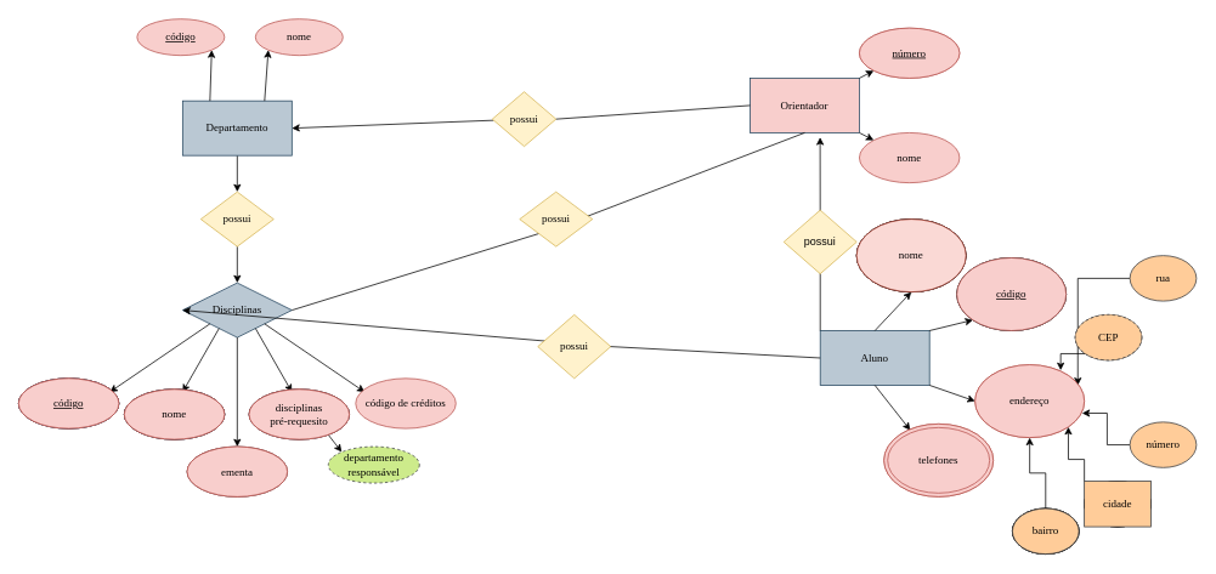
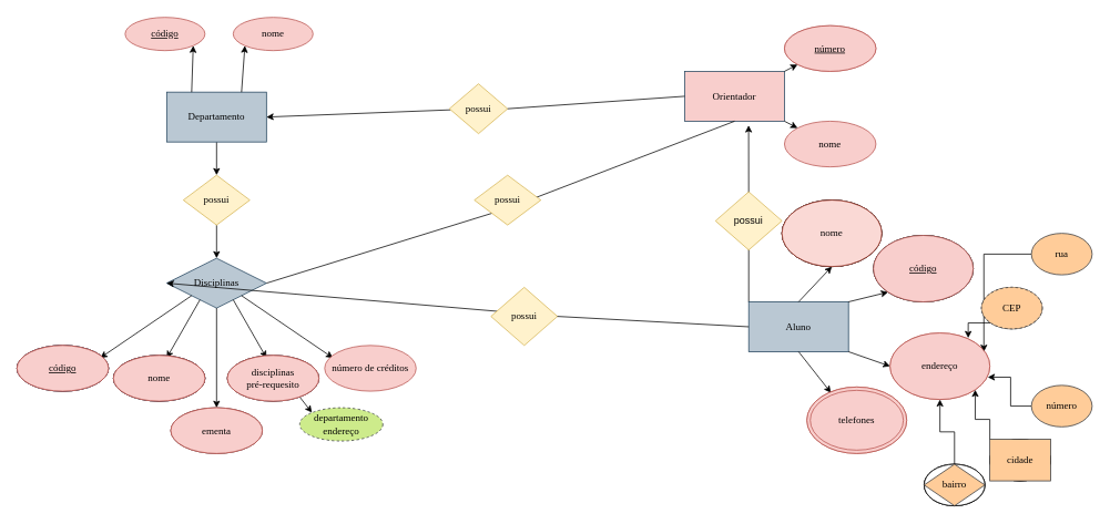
  <mxCell id="0" />
  <mxCell id="1" parent="0" />
  <mxCell id="2" value="nome" style="ellipse;whiteSpace=wrap;html=1;fontFamily=Lucida Console;fillColor=#f8cecc;strokeColor=#b85450;" vertex="1" parent="1"><mxGeometry x="940" y="240" width="120" height="80" as="geometry" /></mxCell>
  <mxCell id="3" value="" style="edgeStyle=orthogonalEdgeStyle;rounded=0;orthogonalLoop=1;jettySize=auto;html=1;fontFamily=Lucida Console;" edge="1" parent="1" source="4" target="9"><mxGeometry relative="1" as="geometry" /></mxCell>
  <mxCell id="4" value="Departamento" style="rounded=0;whiteSpace=wrap;html=1;fillColor=#bac8d3;strokeColor=#23445d;fontFamily=Lucida Console;" vertex="1" parent="1"><mxGeometry x="200" y="110" width="120" height="60" as="geometry" /></mxCell>
  <mxCell id="5" value="código" style="ellipse;whiteSpace=wrap;html=1;align=center;fontStyle=4;fontFamily=Lucida Console;fillColor=#f8cecc;strokeColor=#b85450;" vertex="1" parent="1"><mxGeometry x="150" y="20" width="96" height="40" as="geometry" /></mxCell>
  <mxCell id="6" value="" style="endArrow=classic;html=1;rounded=0;fontFamily=Lucida Console;entryX=0;entryY=1;entryDx=0;entryDy=0;" edge="1" parent="1" target="7"><mxGeometry width="50" height="50" relative="1" as="geometry"><mxPoint x="290" y="110" as="sourcePoint" /><mxPoint x="310" y="50" as="targetPoint" /><Array as="points" /></mxGeometry></mxCell>
  <mxCell id="7" value="nome" style="ellipse;whiteSpace=wrap;html=1;fontFamily=Lucida Console;fillColor=#f8cecc;strokeColor=#b85450;rounded=0;" vertex="1" parent="1"><mxGeometry x="280" y="20" width="96" height="40" as="geometry" /></mxCell>
  <mxCell id="8" value="" style="edgeStyle=orthogonalEdgeStyle;rounded=0;orthogonalLoop=1;jettySize=auto;html=1;fontFamily=Lucida Console;" edge="1" parent="1" source="9" target="10"><mxGeometry relative="1" as="geometry" /></mxCell>
  <mxCell id="9" value="possui" style="rhombus;whiteSpace=wrap;html=1;fontFamily=Lucida Console;fillColor=#fff2cc;strokeColor=#d6b656;rounded=0;" vertex="1" parent="1"><mxGeometry x="220" y="210" width="80" height="60" as="geometry" /></mxCell>
  <mxCell id="10" value="Disciplinas" style="rhombus;whiteSpace=wrap;html=1;fontFamily=Lucida Console;fillColor=#bac8d3;strokeColor=#23445d;" vertex="1" parent="1"><mxGeometry x="200" y="310" width="120" height="60" as="geometry" /></mxCell>
  <mxCell id="11" value="" style="endArrow=classic;html=1;rounded=0;fontFamily=Lucida Console;exitX=0.75;exitY=1;exitDx=0;exitDy=0;" edge="1" parent="1" source="10"><mxGeometry width="50" height="50" relative="1" as="geometry"><mxPoint x="314" y="340" as="sourcePoint" /><mxPoint x="320" y="430" as="targetPoint" /></mxGeometry></mxCell>
  <mxCell id="12" value="" style="endArrow=classic;html=1;rounded=0;fontFamily=Lucida Console;exitX=0.5;exitY=1;exitDx=0;exitDy=0;" edge="1" parent="1" source="10"><mxGeometry width="50" height="50" relative="1" as="geometry"><mxPoint x="254" y="430" as="sourcePoint" /><mxPoint x="260" y="490" as="targetPoint" /></mxGeometry></mxCell>
  <mxCell id="13" value="" style="endArrow=classic;html=1;rounded=0;fontFamily=Lucida Console;exitX=0.25;exitY=1;exitDx=0;exitDy=0;" edge="1" parent="1" source="10"><mxGeometry width="50" height="50" relative="1" as="geometry"><mxPoint x="180" y="455" as="sourcePoint" /><mxPoint x="200" y="430" as="targetPoint" /></mxGeometry></mxCell>
  <mxCell id="14" value="" style="endArrow=classic;html=1;rounded=0;fontFamily=Lucida Console;exitX=0;exitY=1;exitDx=0;exitDy=0;" edge="1" parent="1" source="10"><mxGeometry width="50" height="50" relative="1" as="geometry"><mxPoint x="130" y="430" as="sourcePoint" /><mxPoint x="120" y="430" as="targetPoint" /></mxGeometry></mxCell>
  <mxCell id="15" value="" style="endArrow=classic;html=1;rounded=0;fontFamily=Lucida Console;exitX=1;exitY=1;exitDx=0;exitDy=0;" edge="1" parent="1" source="10"><mxGeometry width="50" height="50" relative="1" as="geometry"><mxPoint x="80" y="340" as="sourcePoint" /><mxPoint x="400" y="430" as="targetPoint" /></mxGeometry></mxCell>
  <mxCell id="16" value="" style="endArrow=classic;html=1;rounded=0;fontFamily=Lucida Console;exitX=0.25;exitY=0;exitDx=0;exitDy=0;entryX=1;entryY=1;entryDx=0;entryDy=0;" edge="1" parent="1" source="4" target="5"><mxGeometry width="50" height="50" relative="1" as="geometry"><mxPoint x="200" y="110" as="sourcePoint" /><mxPoint x="250" y="60" as="targetPoint" /></mxGeometry></mxCell>
  <mxCell id="17" value="código" style="ellipse;whiteSpace=wrap;html=1;fontFamily=Lucida Console;fillColor=#bac8d3;strokeColor=#23445d;" vertex="1" parent="1"><mxGeometry x="20" y="415" width="110" height="55" as="geometry" /></mxCell>
  <mxCell id="18" value="nome" style="ellipse;whiteSpace=wrap;html=1;fontFamily=Lucida Console;fillColor=#bac8d3;strokeColor=#23445d;" vertex="1" parent="1"><mxGeometry x="136" y="427" width="110" height="55" as="geometry" /></mxCell>
  <mxCell id="19" value="ementa" style="ellipse;whiteSpace=wrap;html=1;fontFamily=Lucida Console;fillColor=#bac8d3;strokeColor=#23445d;" vertex="1" parent="1"><mxGeometry x="205" y="490" width="110" height="55" as="geometry" /></mxCell>
  <mxCell id="20" value="disciplinas&lt;br&gt;pré-requesito" style="ellipse;whiteSpace=wrap;html=1;fontFamily=Lucida Console;fillColor=#bac8d3;strokeColor=#23445d;" vertex="1" parent="1"><mxGeometry x="273" y="427" width="110" height="55" as="geometry" /></mxCell>
- <mxCell id="21" value="código de créditos" style="ellipse;whiteSpace=wrap;html=1;fontFamily=Lucida Console;fillColor=#f8cecc;strokeColor=#b85450;" vertex="1" parent="1"><mxGeometry x="390" y="415" width="110" height="55" as="geometry" /></mxCell>
- <mxCell id="22" value="departamento responsável" style="ellipse;whiteSpace=wrap;html=1;align=center;dashed=1;fontFamily=Lucida Console;fillColor=#cdeb8b;strokeColor=#36393d;" vertex="1" parent="1"><mxGeometry x="360" y="490" width="100" height="40" as="geometry" /></mxCell>
+ <mxCell id="21" value="número de créditos" style="ellipse;whiteSpace=wrap;html=1;fontFamily=Lucida Console;fillColor=#f8cecc;strokeColor=#b85450;" vertex="1" parent="1"><mxGeometry x="390" y="415" width="110" height="55" as="geometry" /></mxCell>
+ <mxCell id="22" value="departamento endereço" style="ellipse;whiteSpace=wrap;html=1;align=center;dashed=1;fontFamily=Lucida Console;fillColor=#cdeb8b;strokeColor=#36393d;" vertex="1" parent="1"><mxGeometry x="360" y="490" width="100" height="40" as="geometry" /></mxCell>
  <mxCell id="23" value="" style="endArrow=classic;html=1;rounded=0;fontFamily=Lucida Console;entryX=0;entryY=0;entryDx=0;entryDy=0;" edge="1" parent="1" target="22"><mxGeometry width="50" height="50" relative="1" as="geometry"><mxPoint x="360" y="477" as="sourcePoint" /><mxPoint x="410" y="427" as="targetPoint" /></mxGeometry></mxCell>
  <mxCell id="24" value="Orientador" style="rounded=0;whiteSpace=wrap;html=1;fontFamily=Lucida Console;fillColor=#f8cecc;strokeColor=#23445d;" vertex="1" parent="1"><mxGeometry x="823" y="85" width="120" height="60" as="geometry" /></mxCell>
  <mxCell id="25" value="número" style="ellipse;whiteSpace=wrap;html=1;align=center;fontStyle=4;fontFamily=Lucida Console;fillColor=#f8cecc;strokeColor=#b85450;" vertex="1" parent="1"><mxGeometry x="943" y="30" width="110" height="55" as="geometry" /></mxCell>
  <mxCell id="26" value="nome" style="ellipse;whiteSpace=wrap;html=1;fontFamily=Lucida Console;fillColor=#f8cecc;strokeColor=#b85450;" vertex="1" parent="1"><mxGeometry x="943" y="145" width="110" height="55" as="geometry" /></mxCell>
  <mxCell id="27" value="" style="endArrow=classic;html=1;rounded=0;fontFamily=Lucida Console;startArrow=none;" edge="1" parent="1" source="42"><mxGeometry width="50" height="50" relative="1" as="geometry"><mxPoint x="480" y="140" as="sourcePoint" /><mxPoint x="320" y="140" as="targetPoint" /></mxGeometry></mxCell>
  <mxCell id="28" value="" style="endArrow=classic;html=1;rounded=0;fontFamily=Lucida Console;entryX=0;entryY=0;entryDx=0;entryDy=0;exitX=1;exitY=1;exitDx=0;exitDy=0;" edge="1" parent="1" source="24" target="26"><mxGeometry width="50" height="50" relative="1" as="geometry"><mxPoint x="823" y="85" as="sourcePoint" /><mxPoint x="873" y="35" as="targetPoint" /></mxGeometry></mxCell>
  <mxCell id="29" value="" style="endArrow=none;html=1;rounded=0;fontFamily=Lucida Console;entryX=1;entryY=0.5;entryDx=0;entryDy=0;exitX=0.5;exitY=1;exitDx=0;exitDy=0;" edge="1" parent="1" source="24" target="10"><mxGeometry width="50" height="50" relative="1" as="geometry"><mxPoint x="540" y="170" as="sourcePoint" /><mxPoint x="562.228" y="185.415" as="targetPoint" /><Array as="points"><mxPoint x="610" y="250" /></Array></mxGeometry></mxCell>
  <mxCell id="30" value="" style="endArrow=classic;html=1;rounded=0;fontFamily=Lucida Console;entryX=0;entryY=1;entryDx=0;entryDy=0;" edge="1" parent="1" target="25"><mxGeometry width="50" height="50" relative="1" as="geometry"><mxPoint x="943" y="85" as="sourcePoint" /><mxPoint x="963" y="65" as="targetPoint" /></mxGeometry></mxCell>
  <mxCell id="31" value="código" style="ellipse;whiteSpace=wrap;html=1;fontFamily=Lucida Console;fillColor=#bac8d3;strokeColor=#23445d;" vertex="1" parent="1"><mxGeometry x="20" y="415" width="110" height="55" as="geometry" /></mxCell>
  <mxCell id="32" value="nome" style="ellipse;whiteSpace=wrap;html=1;fontFamily=Lucida Console;fillColor=#bac8d3;strokeColor=#23445d;" vertex="1" parent="1"><mxGeometry x="136" y="427" width="110" height="55" as="geometry" /></mxCell>
  <mxCell id="33" value="código" style="ellipse;whiteSpace=wrap;html=1;fontFamily=Lucida Console;fillColor=#bac8d3;strokeColor=#23445d;" vertex="1" parent="1"><mxGeometry x="20" y="415" width="110" height="55" as="geometry" /></mxCell>
  <mxCell id="34" value="nome" style="ellipse;whiteSpace=wrap;html=1;fontFamily=Lucida Console;fillColor=#bac8d3;strokeColor=#23445d;" vertex="1" parent="1"><mxGeometry x="136" y="427" width="110" height="55" as="geometry" /></mxCell>
  <mxCell id="35" value="disciplinas&lt;br&gt;pré-requesito" style="ellipse;whiteSpace=wrap;html=1;fontFamily=Lucida Console;fillColor=#bac8d3;strokeColor=#23445d;" vertex="1" parent="1"><mxGeometry x="273" y="427" width="110" height="55" as="geometry" /></mxCell>
  <mxCell id="36" value="código" style="ellipse;whiteSpace=wrap;html=1;align=center;fontStyle=4;fontFamily=Lucida Console;fillColor=#f8cecc;strokeColor=#b85450;" vertex="1" parent="1"><mxGeometry x="20" y="415" width="110" height="55" as="geometry" /></mxCell>
  <mxCell id="37" value="nome" style="ellipse;whiteSpace=wrap;html=1;fontFamily=Lucida Console;fillColor=#fad9d5;strokeColor=#ae4132;" vertex="1" parent="1"><mxGeometry x="136" y="427" width="110" height="55" as="geometry" /></mxCell>
  <mxCell id="38" value="disciplinas&lt;br&gt;pré-requesito" style="ellipse;whiteSpace=wrap;html=1;fontFamily=Lucida Console;fillColor=#fad9d5;strokeColor=#ae4132;" vertex="1" parent="1"><mxGeometry x="273" y="427" width="110" height="55" as="geometry" /></mxCell>
  <mxCell id="39" value="ementa" style="ellipse;whiteSpace=wrap;html=1;fontFamily=Lucida Console;fillColor=#fad9d5;strokeColor=#ae4132;" vertex="1" parent="1"><mxGeometry x="205" y="490" width="110" height="55" as="geometry" /></mxCell>
  <mxCell id="40" style="edgeStyle=orthogonalEdgeStyle;rounded=0;orthogonalLoop=1;jettySize=auto;html=1;exitX=0;exitY=0;exitDx=0;exitDy=0;fontFamily=Helvetica;fontSize=12;fontColor=default;" edge="1" parent="1" source="41"><mxGeometry relative="1" as="geometry"><mxPoint x="899.882" y="150" as="targetPoint" /><Array as="points"><mxPoint x="900" y="260" /><mxPoint x="900" y="260" /></Array></mxGeometry></mxCell>
  <mxCell id="41" value="Aluno" style="rounded=0;whiteSpace=wrap;html=1;fontFamily=Lucida Console;fillColor=#bac8d3;strokeColor=#23445d;" vertex="1" parent="1"><mxGeometry x="900" y="362.5" width="120" height="60" as="geometry" /></mxCell>
  <mxCell id="42" value="possui" style="rhombus;whiteSpace=wrap;html=1;fontFamily=Lucida Console;fillColor=#fff2cc;strokeColor=#d6b656;" vertex="1" parent="1"><mxGeometry x="540" y="100" width="70" height="60" as="geometry" /></mxCell>
  <mxCell id="43" value="" style="endArrow=none;html=1;rounded=0;fontFamily=Lucida Console;entryX=1;entryY=0.5;entryDx=0;entryDy=0;" edge="1" parent="1" target="42"><mxGeometry width="50" height="50" relative="1" as="geometry"><mxPoint x="823" y="115" as="sourcePoint" /><mxPoint x="783" y="115" as="targetPoint" /></mxGeometry></mxCell>
  <mxCell id="44" value="possui" style="rhombus;whiteSpace=wrap;html=1;fontFamily=Lucida Console;fillColor=#fff2cc;strokeColor=#d6b656;" vertex="1" parent="1"><mxGeometry x="570" y="210" width="80" height="60" as="geometry" /></mxCell>
  <mxCell id="45" value="" style="endArrow=classic;html=1;rounded=0;fontFamily=Lucida Console;entryX=0;entryY=0.5;entryDx=0;entryDy=0;exitX=1;exitY=0.5;exitDx=0;exitDy=0;startArrow=none;" edge="1" parent="1" source="75" target="10"><mxGeometry width="50" height="50" relative="1" as="geometry"><mxPoint x="60" y="270" as="sourcePoint" /><mxPoint x="110" y="220" as="targetPoint" /></mxGeometry></mxCell>
  <mxCell id="46" value="" style="ellipse;whiteSpace=wrap;html=1;fontFamily=Lucida Console;" vertex="1" parent="1"><mxGeometry x="940" y="240" width="120" height="80" as="geometry" /></mxCell>
  <mxCell id="47" value="" style="ellipse;whiteSpace=wrap;html=1;fontFamily=Lucida Console;" vertex="1" parent="1"><mxGeometry x="1050" y="282.5" width="120" height="80" as="geometry" /></mxCell>
  <mxCell id="48" value="endereço" style="ellipse;whiteSpace=wrap;html=1;fontFamily=Lucida Console;fillColor=#fad9d5;strokeColor=#ae4132;" vertex="1" parent="1"><mxGeometry x="1070" y="400" width="120" height="80" as="geometry" /></mxCell>
  <mxCell id="49" value="" style="endArrow=classic;html=1;rounded=0;fontFamily=Lucida Console;exitX=1;exitY=1;exitDx=0;exitDy=0;entryX=0;entryY=0.5;entryDx=0;entryDy=0;" edge="1" parent="1" source="41" target="78"><mxGeometry width="50" height="50" relative="1" as="geometry"><mxPoint x="1400" y="452.5" as="sourcePoint" /><mxPoint x="1070" y="442.5" as="targetPoint" /></mxGeometry></mxCell>
  <mxCell id="50" value="" style="endArrow=classic;html=1;rounded=0;fontFamily=Lucida Console;entryX=0;entryY=1;entryDx=0;entryDy=0;exitX=1;exitY=0;exitDx=0;exitDy=0;" edge="1" parent="1" source="41" target="56"><mxGeometry width="50" height="50" relative="1" as="geometry"><mxPoint x="1180" y="352.5" as="sourcePoint" /><mxPoint x="1230" y="302.5" as="targetPoint" /><Array as="points" /></mxGeometry></mxCell>
  <mxCell id="51" value="" style="endArrow=classic;html=1;rounded=0;fontFamily=Lucida Console;entryX=0.5;entryY=1;entryDx=0;entryDy=0;" edge="1" parent="1" target="46"><mxGeometry width="50" height="50" relative="1" as="geometry"><mxPoint x="960" y="362.5" as="sourcePoint" /><mxPoint x="1010" y="312.5" as="targetPoint" /></mxGeometry></mxCell>
  <mxCell id="52" value="" style="endArrow=classic;html=1;rounded=0;fontFamily=Lucida Console;entryX=0.241;entryY=0.087;entryDx=0;entryDy=0;entryPerimeter=0;" edge="1" parent="1" target="79"><mxGeometry width="50" height="50" relative="1" as="geometry"><mxPoint x="960" y="422.5" as="sourcePoint" /><mxPoint x="970" y="442.5" as="targetPoint" /></mxGeometry></mxCell>
  <mxCell id="53" value="" style="ellipse;whiteSpace=wrap;html=1;fontFamily=Lucida Console;" vertex="1" parent="1"><mxGeometry x="940" y="240" width="120" height="80" as="geometry" /></mxCell>
  <mxCell id="54" value="" style="ellipse;whiteSpace=wrap;html=1;fontFamily=Lucida Console;" vertex="1" parent="1"><mxGeometry x="1050" y="282.5" width="120" height="80" as="geometry" /></mxCell>
  <mxCell id="55" value="nome" style="ellipse;whiteSpace=wrap;html=1;fontFamily=Lucida Console;fillColor=#fad9d5;strokeColor=#ae4132;" vertex="1" parent="1"><mxGeometry x="940" y="240" width="120" height="80" as="geometry" /></mxCell>
  <mxCell id="56" value="código" style="ellipse;whiteSpace=wrap;html=1;align=center;fontStyle=4;fontFamily=Lucida Console;fillColor=#f8cecc;strokeColor=#b85450;" vertex="1" parent="1"><mxGeometry x="1050" y="282.5" width="120" height="80" as="geometry" /></mxCell>
  <mxCell id="57" value="telefones" style="ellipse;shape=doubleEllipse;whiteSpace=wrap;html=1;fontFamily=Lucida Console;fillColor=#fad9d5;strokeColor=#ae4132;" vertex="1" parent="1"><mxGeometry x="970" y="465" width="120" height="80" as="geometry" /></mxCell>
  <mxCell id="58" value="" style="ellipse;whiteSpace=wrap;html=1;fontFamily=Lucida Console;" vertex="1" parent="1"><mxGeometry x="1190" y="528" width="73" height="50" as="geometry" /></mxCell>
  <mxCell id="59" value="" style="ellipse;whiteSpace=wrap;html=1;fontFamily=Lucida Console;" vertex="1" parent="1"><mxGeometry x="1180" y="345" width="73" height="50" as="geometry" /></mxCell>
  <mxCell id="60" value="" style="ellipse;whiteSpace=wrap;html=1;fontFamily=Lucida Console;" vertex="1" parent="1"><mxGeometry x="1111" y="558" width="73" height="50" as="geometry" /></mxCell>
  <mxCell id="61" style="edgeStyle=orthogonalEdgeStyle;rounded=0;orthogonalLoop=1;jettySize=auto;html=1;exitX=0;exitY=0.5;exitDx=0;exitDy=0;entryX=0.94;entryY=0.282;entryDx=0;entryDy=0;entryPerimeter=0;fontFamily=Helvetica;fontSize=12;fontColor=default;" edge="1" parent="1" source="62" target="78"><mxGeometry relative="1" as="geometry" /></mxCell>
  <mxCell id="62" value="rua" style="ellipse;whiteSpace=wrap;html=1;fontFamily=Lucida Console;fillColor=#ffcc99;strokeColor=#36393d;" vertex="1" parent="1"><mxGeometry x="1240" y="280" width="73" height="50" as="geometry" /></mxCell>
  <mxCell id="63" style="edgeStyle=orthogonalEdgeStyle;rounded=0;orthogonalLoop=1;jettySize=auto;html=1;exitX=0;exitY=0.5;exitDx=0;exitDy=0;entryX=0.979;entryY=0.665;entryDx=0;entryDy=0;entryPerimeter=0;fontFamily=Helvetica;fontSize=12;fontColor=default;" edge="1" parent="1" source="64" target="78"><mxGeometry relative="1" as="geometry" /></mxCell>
  <mxCell id="64" value="número" style="ellipse;whiteSpace=wrap;html=1;fontFamily=Lucida Console;fillColor=#ffcc99;strokeColor=#36393d;" vertex="1" parent="1"><mxGeometry x="1240" y="463" width="73" height="50" as="geometry" /></mxCell>
  <mxCell id="65" value="" style="ellipse;whiteSpace=wrap;html=1;fontFamily=Lucida Console;" vertex="1" parent="1"><mxGeometry x="1190" y="528" width="73" height="50" as="geometry" /></mxCell>
  <mxCell id="66" value="" style="ellipse;whiteSpace=wrap;html=1;fontFamily=Lucida Console;" vertex="1" parent="1"><mxGeometry x="1111" y="558" width="73" height="50" as="geometry" /></mxCell>
  <mxCell id="67" value="" style="ellipse;whiteSpace=wrap;html=1;fontFamily=Lucida Console;" vertex="1" parent="1"><mxGeometry x="1190" y="528" width="73" height="50" as="geometry" /></mxCell>
  <mxCell id="68" value="" style="ellipse;whiteSpace=wrap;html=1;fontFamily=Lucida Console;" vertex="1" parent="1"><mxGeometry x="1111" y="558" width="73" height="50" as="geometry" /></mxCell>
  <mxCell id="69" style="edgeStyle=orthogonalEdgeStyle;rounded=0;orthogonalLoop=1;jettySize=auto;html=1;exitX=0;exitY=0;exitDx=0;exitDy=0;entryX=1;entryY=1;entryDx=0;entryDy=0;fontFamily=Helvetica;fontSize=12;fontColor=default;" edge="1" parent="1" source="70" target="78"><mxGeometry relative="1" as="geometry" /></mxCell>
  <mxCell id="70" value="cidade" style="whiteSpace=wrap;html=1;fontFamily=Lucida Console;fillColor=#ffcc99;strokeColor=#36393d;rounded=0;" vertex="1" parent="1"><mxGeometry x="1190" y="528" width="73" height="50" as="geometry" /></mxCell>
  <mxCell id="71" style="edgeStyle=orthogonalEdgeStyle;rounded=0;orthogonalLoop=1;jettySize=auto;html=1;exitX=0.5;exitY=0;exitDx=0;exitDy=0;entryX=0.5;entryY=1;entryDx=0;entryDy=0;fontFamily=Helvetica;fontSize=12;fontColor=default;" edge="1" parent="1" source="72" target="78"><mxGeometry relative="1" as="geometry" /></mxCell>
- <mxCell id="72" value="bairro" style="ellipse;whiteSpace=wrap;html=1;fontFamily=Lucida Console;fillColor=#ffcc99;strokeColor=#36393d;" vertex="1" parent="1"><mxGeometry x="1111" y="558" width="73" height="50" as="geometry" /></mxCell>
+ <mxCell id="72" value="bairro" style="rhombus;whiteSpace=wrap;html=1;fontFamily=Lucida Console;fillColor=#ffcc99;strokeColor=#36393d;" vertex="1" parent="1"><mxGeometry x="1111" y="558" width="73" height="50" as="geometry" /></mxCell>
  <mxCell id="73" style="edgeStyle=orthogonalEdgeStyle;rounded=0;orthogonalLoop=1;jettySize=auto;html=1;exitX=0;exitY=1;exitDx=0;exitDy=0;entryX=0.783;entryY=0.076;entryDx=0;entryDy=0;entryPerimeter=0;fontFamily=Helvetica;fontSize=12;fontColor=default;" edge="1" parent="1" source="74" target="78"><mxGeometry relative="1" as="geometry" /></mxCell>
  <mxCell id="74" value="CEP" style="ellipse;whiteSpace=wrap;html=1;fontFamily=Lucida Console;fillColor=#ffcc99;strokeColor=#36393d;dashed=1;" vertex="1" parent="1"><mxGeometry x="1180" y="345" width="73" height="50" as="geometry" /></mxCell>
  <mxCell id="75" value="possui" style="rhombus;whiteSpace=wrap;html=1;fontFamily=Lucida Console;fillColor=#fff2cc;strokeColor=#d6b656;" vertex="1" parent="1"><mxGeometry x="590" y="345" width="80" height="70" as="geometry" /></mxCell>
  <mxCell id="76" value="" style="endArrow=none;html=1;rounded=0;fontFamily=Lucida Console;entryX=1;entryY=0.5;entryDx=0;entryDy=0;exitX=0;exitY=0.5;exitDx=0;exitDy=0;" edge="1" parent="1" source="41" target="75"><mxGeometry width="50" height="50" relative="1" as="geometry"><mxPoint x="730" y="430" as="sourcePoint" /><mxPoint x="200" y="340" as="targetPoint" /></mxGeometry></mxCell>
  <mxCell id="77" value="número" style="ellipse;whiteSpace=wrap;html=1;align=center;fontStyle=4;fontFamily=Lucida Console;fillColor=#f8cecc;strokeColor=#b85450;" vertex="1" parent="1"><mxGeometry x="943" y="30" width="110" height="55" as="geometry" /></mxCell>
  <mxCell id="78" value="endereço" style="ellipse;whiteSpace=wrap;html=1;fontFamily=Lucida Console;fillColor=#f8cecc;strokeColor=#b85450;" vertex="1" parent="1"><mxGeometry x="1070" y="400" width="120" height="80" as="geometry" /></mxCell>
  <mxCell id="79" value="telefones" style="ellipse;shape=doubleEllipse;whiteSpace=wrap;html=1;fontFamily=Lucida Console;fillColor=#f8cecc;strokeColor=#b85450;" vertex="1" parent="1"><mxGeometry x="970" y="465" width="120" height="80" as="geometry" /></mxCell>
  <mxCell id="80" value="código" style="ellipse;whiteSpace=wrap;html=1;align=center;fontStyle=4;fontFamily=Lucida Console;fillColor=#f8cecc;strokeColor=#b85450;" vertex="1" parent="1"><mxGeometry x="20" y="415" width="110" height="55" as="geometry" /></mxCell>
  <mxCell id="81" value="nome" style="ellipse;whiteSpace=wrap;html=1;fontFamily=Lucida Console;fillColor=#f8cecc;strokeColor=#b85450;" vertex="1" parent="1"><mxGeometry x="136" y="427" width="110" height="55" as="geometry" /></mxCell>
  <mxCell id="82" value="ementa" style="ellipse;whiteSpace=wrap;html=1;fontFamily=Lucida Console;fillColor=#f8cecc;strokeColor=#b85450;" vertex="1" parent="1"><mxGeometry x="205" y="490" width="110" height="55" as="geometry" /></mxCell>
  <mxCell id="83" value="disciplinas&lt;br&gt;pré-requesito" style="ellipse;whiteSpace=wrap;html=1;fontFamily=Lucida Console;fillColor=#f8cecc;strokeColor=#b85450;" vertex="1" parent="1"><mxGeometry x="273" y="427" width="110" height="55" as="geometry" /></mxCell>
  <mxCell id="84" value="possui" style="rhombus;whiteSpace=wrap;html=1;pointerEvents=0;fontFamily=Helvetica;fontSize=12;fillColor=#fff2cc;strokeColor=#d6b656;" vertex="1" parent="1"><mxGeometry x="860" y="230" width="80" height="70" as="geometry" /></mxCell>
